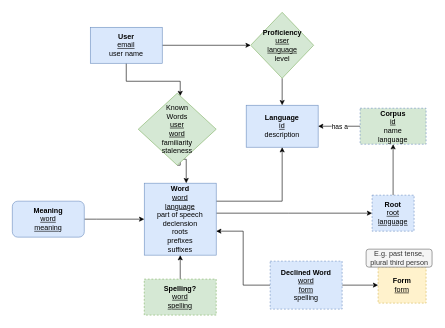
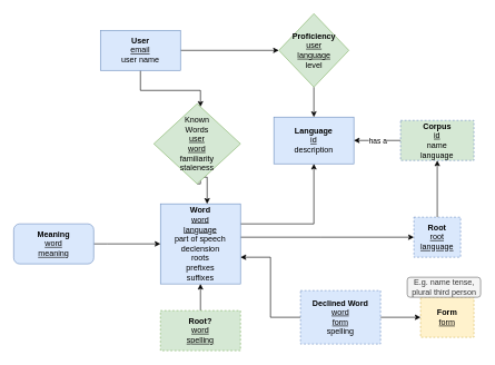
  <mxCell id="0" />
  <mxCell id="1" parent="0" />
  <mxCell id="2" style="edgeStyle=orthogonalEdgeStyle;rounded=0;orthogonalLoop=1;jettySize=auto;html=1;entryX=0;entryY=0.5;entryDx=0;entryDy=0;" edge="1" parent="1" source="4" target="22"><mxGeometry relative="1" as="geometry"><mxPoint x="340" y="105" as="targetPoint" /></mxGeometry></mxCell>
  <mxCell id="3" style="edgeStyle=orthogonalEdgeStyle;rounded=0;orthogonalLoop=1;jettySize=auto;html=1;" edge="1" parent="1" source="4" target="20"><mxGeometry relative="1" as="geometry"><Array as="points"><mxPoint x="210" y="135" /><mxPoint x="300" y="135" /></Array></mxGeometry></mxCell>
  <mxCell id="4" value="&lt;b&gt;User&lt;/b&gt;&lt;br&gt;&lt;u&gt;email&lt;/u&gt;&lt;br&gt;user name" style="whiteSpace=wrap;html=1;fillColor=#dae8fc;strokeColor=#6c8ebf;" vertex="1" parent="1"><mxGeometry x="150" y="45" width="120" height="60" as="geometry" /></mxCell>
  <mxCell id="5" value="&lt;b&gt;Language&lt;/b&gt;&lt;br&gt;&lt;u&gt;id&lt;/u&gt;&lt;br&gt;description" style="whiteSpace=wrap;html=1;fillColor=#dae8fc;strokeColor=#6c8ebf;" vertex="1" parent="1"><mxGeometry x="410" y="175" width="120" height="70" as="geometry" /></mxCell>
  <mxCell id="6" style="edgeStyle=orthogonalEdgeStyle;rounded=0;orthogonalLoop=1;jettySize=auto;html=1;entryX=1;entryY=0.5;entryDx=0;entryDy=0;" edge="1" parent="1" source="8" target="5"><mxGeometry relative="1" as="geometry" /></mxCell>
  <mxCell id="7" value="has a" style="edgeLabel;html=1;align=center;verticalAlign=middle;resizable=0;points=[];" vertex="1" connectable="0" parent="6"><mxGeometry x="-0.008" relative="1" as="geometry"><mxPoint as="offset" /></mxGeometry></mxCell>
  <mxCell id="8" value="&lt;b&gt;Corpus&lt;/b&gt;&lt;br&gt;&lt;u&gt;id&lt;/u&gt;&lt;br&gt;name&lt;br&gt;language" style="whiteSpace=wrap;html=1;fillColor=#d5e8d4;strokeColor=#6c8ebf;dashed=1;" vertex="1" parent="1"><mxGeometry x="600" y="180" width="110" height="60" as="geometry" /></mxCell>
  <mxCell id="9" style="edgeStyle=orthogonalEdgeStyle;rounded=0;orthogonalLoop=1;jettySize=auto;html=1;" edge="1" parent="1" source="11" target="25"><mxGeometry relative="1" as="geometry"><Array as="points"><mxPoint x="480" y="355" /><mxPoint x="480" y="355" /></Array></mxGeometry></mxCell>
  <mxCell id="10" style="edgeStyle=orthogonalEdgeStyle;rounded=0;orthogonalLoop=1;jettySize=auto;html=1;entryX=0.5;entryY=1;entryDx=0;entryDy=0;" edge="1" parent="1" source="11" target="5"><mxGeometry relative="1" as="geometry"><Array as="points"><mxPoint x="470" y="335" /></Array></mxGeometry></mxCell>
  <mxCell id="11" value="&lt;b&gt;Word&lt;/b&gt;&lt;br&gt;&lt;u&gt;word&lt;/u&gt;&lt;br&gt;&lt;u&gt;language&lt;/u&gt;&lt;br&gt;part of speech&lt;br&gt;declension&lt;br&gt;roots&lt;br&gt;prefixes&lt;br&gt;suffixes" style="whiteSpace=wrap;html=1;fillColor=#dae8fc;strokeColor=#6c8ebf;" vertex="1" parent="1"><mxGeometry x="240" y="305" width="120" height="120" as="geometry" /></mxCell>
  <mxCell id="12" style="edgeStyle=orthogonalEdgeStyle;rounded=0;orthogonalLoop=1;jettySize=auto;html=1;entryX=0;entryY=0.5;entryDx=0;entryDy=0;" edge="1" parent="1" source="13" target="11"><mxGeometry relative="1" as="geometry"><Array as="points"><mxPoint x="160" y="365" /><mxPoint x="160" y="365" /></Array></mxGeometry></mxCell>
  <mxCell id="13" value="&lt;b&gt;Meaning&lt;/b&gt;&lt;br&gt;&lt;u&gt;word&lt;br&gt;meaning&lt;/u&gt;" style="whiteSpace=wrap;html=1;fillColor=#dae8fc;strokeColor=#6c8ebf;rounded=1;" vertex="1" parent="1"><mxGeometry x="20" y="335" width="120" height="60" as="geometry" /></mxCell>
  <mxCell id="14" style="edgeStyle=orthogonalEdgeStyle;rounded=0;orthogonalLoop=1;jettySize=auto;html=1;" edge="1" parent="1" source="15" target="11"><mxGeometry relative="1" as="geometry" /></mxCell>
- <mxCell id="15" value="&lt;b&gt;Spelling?&lt;/b&gt;&lt;br&gt;&lt;u&gt;word&lt;/u&gt;&lt;br&gt;&lt;u&gt;spelling&lt;/u&gt;" style="whiteSpace=wrap;html=1;fillColor=#d5e8d4;strokeColor=#82b366;dashed=1;" vertex="1" parent="1"><mxGeometry x="240" y="465" width="120" height="60" as="geometry" /></mxCell>
+ <mxCell id="15" value="&lt;b&gt;Root?&lt;/b&gt;&lt;br&gt;&lt;u&gt;word&lt;/u&gt;&lt;br&gt;&lt;u&gt;spelling&lt;/u&gt;" style="whiteSpace=wrap;html=1;fillColor=#d5e8d4;strokeColor=#82b366;dashed=1;" vertex="1" parent="1"><mxGeometry x="240" y="465" width="120" height="60" as="geometry" /></mxCell>
  <mxCell id="16" style="edgeStyle=orthogonalEdgeStyle;rounded=0;orthogonalLoop=1;jettySize=auto;html=1;" edge="1" parent="1" source="18"><mxGeometry relative="1" as="geometry"><mxPoint x="360" y="385" as="targetPoint" /><Array as="points"><mxPoint x="405" y="475" /><mxPoint x="405" y="385" /><mxPoint x="360" y="385" /></Array></mxGeometry></mxCell>
  <mxCell id="17" style="edgeStyle=orthogonalEdgeStyle;rounded=0;orthogonalLoop=1;jettySize=auto;html=1;entryX=0;entryY=0.5;entryDx=0;entryDy=0;" edge="1" parent="1" source="18" target="23"><mxGeometry relative="1" as="geometry" /></mxCell>
  <mxCell id="18" value="&lt;b&gt;Declined Word&lt;/b&gt;&lt;br&gt;&lt;u&gt;word&lt;/u&gt;&lt;br&gt;&lt;u&gt;form&lt;/u&gt;&lt;br&gt;spelling" style="whiteSpace=wrap;html=1;fillColor=#dae8fc;strokeColor=#6c8ebf;dashed=1;" vertex="1" parent="1"><mxGeometry x="450" y="435" width="120" height="80" as="geometry" /></mxCell>
  <mxCell id="19" style="edgeStyle=orthogonalEdgeStyle;rounded=0;orthogonalLoop=1;jettySize=auto;html=1;exitX=0.5;exitY=1;exitDx=0;exitDy=0;" edge="1" parent="1" source="20" target="11"><mxGeometry relative="1" as="geometry"><Array as="points"><mxPoint x="300" y="265" /><mxPoint x="310" y="265" /></Array></mxGeometry></mxCell>
  <mxCell id="20" value="Known &lt;br&gt;Words&lt;br&gt;&lt;u&gt;user&lt;/u&gt;&lt;br&gt;&lt;u&gt;word&lt;/u&gt;&lt;br&gt;familiarity&lt;br&gt;staleness" style="rhombus;whiteSpace=wrap;html=1;rounded=0;fillColor=#d5e8d4;strokeColor=#82b366;" vertex="1" parent="1"><mxGeometry x="230" y="155" width="130" height="120" as="geometry" /></mxCell>
  <mxCell id="21" value="" style="edgeStyle=orthogonalEdgeStyle;rounded=0;orthogonalLoop=1;jettySize=auto;html=1;" edge="1" parent="1" source="22" target="5"><mxGeometry relative="1" as="geometry" /></mxCell>
  <mxCell id="22" value="&lt;b&gt;Proficiency&lt;/b&gt;&lt;br&gt;&lt;u&gt;user&lt;br&gt;language&lt;/u&gt;&lt;br&gt;level" style="rhombus;whiteSpace=wrap;html=1;rounded=0;fillColor=#d5e8d4;strokeColor=#82b366;" vertex="1" parent="1"><mxGeometry x="417.5" y="20" width="105" height="110" as="geometry" /></mxCell>
  <mxCell id="23" value="&lt;b&gt;Form&lt;/b&gt;&lt;br&gt;&lt;u&gt;form&lt;/u&gt;" style="rounded=0;whiteSpace=wrap;html=1;fillColor=#fff2cc;strokeColor=#d6b656;dashed=1;" vertex="1" parent="1"><mxGeometry x="630" y="445" width="80" height="60" as="geometry" /></mxCell>
  <mxCell id="24" style="edgeStyle=orthogonalEdgeStyle;rounded=0;orthogonalLoop=1;jettySize=auto;html=1;entryX=0.5;entryY=1;entryDx=0;entryDy=0;" edge="1" parent="1" source="25" target="8"><mxGeometry relative="1" as="geometry" /></mxCell>
  <mxCell id="25" value="&lt;b&gt;Root&lt;/b&gt;&lt;br&gt;&lt;u&gt;root&lt;br&gt;&lt;/u&gt;&lt;u&gt;language&lt;/u&gt;" style="whiteSpace=wrap;html=1;rounded=0;fillColor=#dae8fc;strokeColor=#6c8ebf;dashed=1;" vertex="1" parent="1"><mxGeometry x="620" y="325" width="70" height="60" as="geometry" /></mxCell>
- <mxCell id="26" value="E.g. past tense, &lt;br&gt;plural third person" style="text;html=1;align=center;verticalAlign=middle;resizable=0;points=[];autosize=1;rounded=1;fillColor=#f5f5f5;strokeColor=#666666;fontColor=#333333;" vertex="1" parent="1"><mxGeometry x="610" y="415" width="110" height="30" as="geometry" /></mxCell>
+ <mxCell id="26" value="E.g. name tense, &lt;br&gt;plural third person" style="text;html=1;align=center;verticalAlign=middle;resizable=0;points=[];autosize=1;rounded=1;fillColor=#f5f5f5;strokeColor=#666666;fontColor=#333333;" vertex="1" parent="1"><mxGeometry x="610" y="415" width="110" height="30" as="geometry" /></mxCell>
